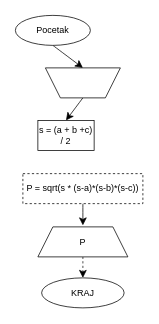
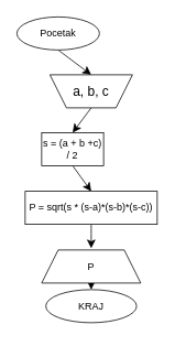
  <mxCell id="0" />
  <mxCell id="1" parent="0" />
  <mxCell id="2" style="edgeStyle=none;curved=1;rounded=0;orthogonalLoop=1;jettySize=auto;html=1;exitX=0.5;exitY=1;exitDx=0;exitDy=0;entryX=0.5;entryY=1;entryDx=0;entryDy=0;fontSize=12;startSize=8;endSize=8;" edge="1" parent="1" source="3" target="5"><mxGeometry relative="1" as="geometry" /></mxCell>
  <mxCell id="3" value="Pocetak" style="ellipse;whiteSpace=wrap;html=1;" vertex="1" parent="1"><mxGeometry x="20" y="20" width="100" height="40" as="geometry" /></mxCell>
  <mxCell id="4" style="edgeStyle=none;curved=1;rounded=0;orthogonalLoop=1;jettySize=auto;html=1;exitX=0.5;exitY=0;exitDx=0;exitDy=0;entryX=0.5;entryY=0;entryDx=0;entryDy=0;fontSize=12;startSize=8;endSize=8;" edge="1" parent="1" source="5" target="8"><mxGeometry relative="1" as="geometry" /></mxCell>
  <mxCell id="5" value="" style="shape=trapezoid;perimeter=trapezoidPerimeter;whiteSpace=wrap;html=1;fixedSize=1;rotation=-180;" vertex="1" parent="1"><mxGeometry x="60" y="90" width="100" height="40" as="geometry" /></mxCell>
+ <mxCell id="6" value="a, b, c" style="text;html=1;align=center;verticalAlign=middle;whiteSpace=wrap;rounded=0;fontSize=16;" vertex="1" parent="1"><mxGeometry x="80" y="95" width="60" height="30" as="geometry" /></mxCell>
+ <mxCell id="7" style="edgeStyle=none;curved=1;rounded=0;orthogonalLoop=1;jettySize=auto;html=1;exitX=0.5;exitY=1;exitDx=0;exitDy=0;entryX=0.5;entryY=0;entryDx=0;entryDy=0;fontSize=12;startSize=8;endSize=8;" edge="1" parent="1" source="8" target="10"><mxGeometry relative="1" as="geometry" /></mxCell>
  <mxCell id="8" value="s = (a + b +c) / 2" style="rounded=0;whiteSpace=wrap;html=1;" vertex="1" parent="1"><mxGeometry x="50" y="160" width="75" height="40" as="geometry" /></mxCell>
  <mxCell id="9" style="edgeStyle=none;curved=1;rounded=0;orthogonalLoop=1;jettySize=auto;html=1;exitX=0.5;exitY=1;exitDx=0;exitDy=0;fontSize=12;startSize=8;endSize=8;" edge="1" parent="1" source="10"><mxGeometry relative="1" as="geometry"><mxPoint x="110" y="300" as="targetPoint" /></mxGeometry></mxCell>
- <mxCell id="10" value="P = sqrt(s * (s-a)*(s-b)*(s-c))" style="rounded=0;whiteSpace=wrap;html=1;dashed=1;" vertex="1" parent="1"><mxGeometry x="30" y="231" width="160" height="40" as="geometry" /></mxCell>
+ <mxCell id="10" value="P = sqrt(s * (s-a)*(s-b)*(s-c))" style="rounded=0;whiteSpace=wrap;html=1;" vertex="1" parent="1"><mxGeometry x="30" y="231" width="160" height="40" as="geometry" /></mxCell>
  <mxCell id="11" style="edgeStyle=none;curved=1;rounded=0;orthogonalLoop=1;jettySize=auto;html=1;exitX=0.5;exitY=1;exitDx=0;exitDy=0;entryX=0.5;entryY=0;entryDx=0;entryDy=0;fontSize=12;startSize=8;endSize=8;dashed=1;" edge="1" parent="1" source="12" target="13"><mxGeometry relative="1" as="geometry" /></mxCell>
  <mxCell id="12" value="P" style="shape=trapezoid;perimeter=trapezoidPerimeter;whiteSpace=wrap;html=1;fixedSize=1;" vertex="1" parent="1"><mxGeometry x="50" y="302" width="120" height="40" as="geometry" /></mxCell>
- <mxCell id="13" value="KRAJ" style="ellipse;whiteSpace=wrap;html=1;" vertex="1" parent="1"><mxGeometry x="55" y="370" width="110" height="40" as="geometry" /></mxCell>
+ <mxCell id="13" value="KRAJ" style="ellipse;whiteSpace=wrap;html=1;" vertex="1" parent="1"><mxGeometry x="55" y="350" width="110" height="40" as="geometry" /></mxCell>
